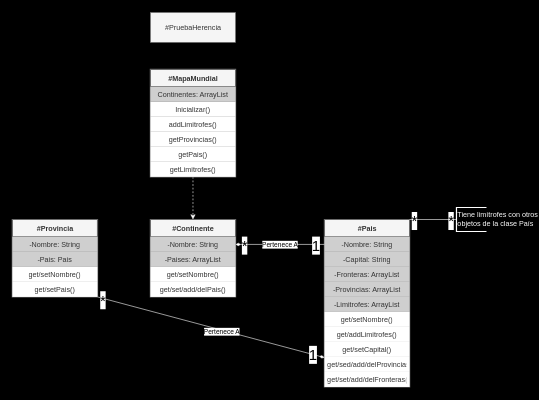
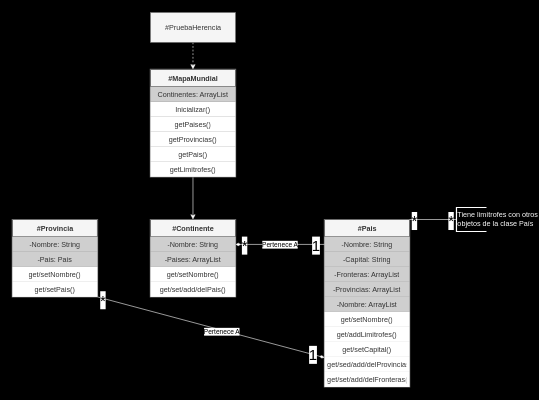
  <mxCell id="0" />
  <mxCell id="1" parent="0" />
+ <mxCell id="2" style="edgeStyle=none;html=1;entryX=0.5;entryY=0;entryDx=0;entryDy=0;dashed=1;strokeColor=#FFFFFF;" parent="1" source="3" target="5" edge="1"><mxGeometry relative="1" as="geometry" /></mxCell>
  <mxCell id="3" value="#PruebaHerencia" style="html=1;fillColor=#f5f5f5;fontColor=#333333;strokeColor=#666666;" parent="1" vertex="1"><mxGeometry x="250" y="20" width="142" height="50" as="geometry" /></mxCell>
- <mxCell id="4" style="edgeStyle=none;html=1;exitX=0.5;exitY=1;exitDx=0;exitDy=0;strokeColor=#FFFFFF;dashed=1;" parent="1" source="5" target="32" edge="1"><mxGeometry relative="1" as="geometry" /></mxCell>
+ <mxCell id="4" style="edgeStyle=none;html=1;exitX=0.5;exitY=1;exitDx=0;exitDy=0;strokeColor=#FFFFFF;" parent="1" source="5" target="32" edge="1"><mxGeometry relative="1" as="geometry" /></mxCell>
  <mxCell id="5" value="#MapaMundial" style="swimlane;fontStyle=1;align=center;verticalAlign=middle;childLayout=stackLayout;horizontal=1;startSize=29;horizontalStack=0;resizeParent=1;resizeParentMax=0;resizeLast=0;collapsible=0;marginBottom=0;html=1;fontFamily=Helvetica;fontSize=12;fontColor=#333333;fillColor=#f5f5f5;strokeColor=#6B6B6B;gradientColor=none;fillStyle=solid;strokeWidth=2;" parent="1" vertex="1"><mxGeometry x="250" y="115" width="142" height="179" as="geometry" /></mxCell>
  <mxCell id="6" value="Continentes: ArrayList" style="text;html=1;align=center;verticalAlign=middle;spacingLeft=4;spacingRight=4;overflow=hidden;rotatable=0;points=[[0,0.5],[1,0.5]];portConstraint=eastwest;fontFamily=Helvetica;fontSize=12;strokeWidth=0;fillStyle=auto;fillColor=#CFCFCF;strokeColor=none;fontColor=#333333;" parent="5" vertex="1"><mxGeometry y="29" width="142" height="25" as="geometry" /></mxCell>
  <mxCell id="7" value="Inicializar()" style="text;html=1;align=center;verticalAlign=middle;spacingLeft=4;spacingRight=4;overflow=hidden;rotatable=0;points=[[0,0.5],[1,0.5]];portConstraint=eastwest;fontFamily=Helvetica;fontSize=12;fillColor=#FFFFFF;fontColor=#333333;strokeColor=none;strokeWidth=0;fillStyle=auto;" parent="5" vertex="1"><mxGeometry y="54" width="142" height="25" as="geometry" /></mxCell>
- <mxCell id="8" value="addLimitrofes()" style="text;html=1;align=center;verticalAlign=middle;spacingLeft=4;spacingRight=4;overflow=hidden;rotatable=0;points=[[0,0.5],[1,0.5]];portConstraint=eastwest;fontFamily=Helvetica;fontSize=12;fillColor=#FFFFFF;fontColor=#333333;strokeColor=none;strokeWidth=0;fillStyle=auto;" parent="5" vertex="1"><mxGeometry y="79" width="142" height="25" as="geometry" /></mxCell>
+ <mxCell id="8" value="getPaises()" style="text;html=1;align=center;verticalAlign=middle;spacingLeft=4;spacingRight=4;overflow=hidden;rotatable=0;points=[[0,0.5],[1,0.5]];portConstraint=eastwest;fontFamily=Helvetica;fontSize=12;fillColor=#FFFFFF;fontColor=#333333;strokeColor=none;strokeWidth=0;fillStyle=auto;" parent="5" vertex="1"><mxGeometry y="79" width="142" height="25" as="geometry" /></mxCell>
  <mxCell id="9" value="getProvincias()" style="text;html=1;align=center;verticalAlign=middle;spacingLeft=4;spacingRight=4;overflow=hidden;rotatable=0;points=[[0,0.5],[1,0.5]];portConstraint=eastwest;fontFamily=Helvetica;fontSize=12;fillColor=#FFFFFF;fontColor=#333333;strokeColor=none;strokeWidth=0;fillStyle=auto;" parent="5" vertex="1"><mxGeometry y="104" width="142" height="25" as="geometry" /></mxCell>
  <mxCell id="10" value="getPais()" style="text;html=1;align=center;verticalAlign=middle;spacingLeft=4;spacingRight=4;overflow=hidden;rotatable=0;points=[[0,0.5],[1,0.5]];portConstraint=eastwest;fontFamily=Helvetica;fontSize=12;fillColor=#FFFFFF;fontColor=#333333;strokeColor=none;strokeWidth=0;fillStyle=auto;" parent="5" vertex="1"><mxGeometry y="129" width="142" height="25" as="geometry" /></mxCell>
  <mxCell id="11" value="getLimitrofes()" style="text;html=1;align=center;verticalAlign=middle;spacingLeft=4;spacingRight=4;overflow=hidden;rotatable=0;points=[[0,0.5],[1,0.5]];portConstraint=eastwest;fontFamily=Helvetica;fontSize=12;fillColor=#FFFFFF;fontColor=#333333;strokeColor=none;strokeWidth=0;fillStyle=auto;" vertex="1" parent="5"><mxGeometry y="154" width="142" height="25" as="geometry" /></mxCell>
  <mxCell id="12" value="#Pais" style="swimlane;fontStyle=1;align=center;verticalAlign=middle;childLayout=stackLayout;horizontal=1;startSize=29;horizontalStack=0;resizeParent=1;resizeParentMax=0;resizeLast=0;collapsible=0;marginBottom=0;html=1;fontFamily=Helvetica;fontSize=12;fontColor=#333333;fillColor=#f5f5f5;strokeColor=#6B6B6B;gradientColor=none;fillStyle=solid;strokeWidth=2;" parent="1" vertex="1"><mxGeometry x="540" y="365" width="142" height="279" as="geometry" /></mxCell>
  <mxCell id="13" value="-Nombre: String" style="text;html=1;align=center;verticalAlign=middle;spacingLeft=4;spacingRight=4;overflow=hidden;rotatable=0;points=[[0,0.5],[1,0.5]];portConstraint=eastwest;fontFamily=Helvetica;fontSize=12;strokeWidth=0;fillStyle=auto;fillColor=#CFCFCF;strokeColor=none;fontColor=#333333;" parent="12" vertex="1"><mxGeometry y="29" width="142" height="25" as="geometry" /></mxCell>
  <mxCell id="14" value="-Capital: String" style="text;html=1;align=center;verticalAlign=middle;spacingLeft=4;spacingRight=4;overflow=hidden;rotatable=0;points=[[0,0.5],[1,0.5]];portConstraint=eastwest;fontFamily=Helvetica;fontSize=12;strokeWidth=0;fillStyle=auto;fillColor=#CFCFCF;strokeColor=none;fontColor=#333333;" parent="12" vertex="1"><mxGeometry y="54" width="142" height="25" as="geometry" /></mxCell>
  <mxCell id="15" value="-Fronteras: ArrayList" style="text;html=1;align=center;verticalAlign=middle;spacingLeft=4;spacingRight=4;overflow=hidden;rotatable=0;points=[[0,0.5],[1,0.5]];portConstraint=eastwest;fontFamily=Helvetica;fontSize=12;strokeWidth=0;fillStyle=auto;fillColor=#CFCFCF;strokeColor=none;fontColor=#333333;" parent="12" vertex="1"><mxGeometry y="79" width="142" height="25" as="geometry" /></mxCell>
  <mxCell id="16" value="-Provincias: ArrayList" style="text;html=1;align=center;verticalAlign=middle;spacingLeft=4;spacingRight=4;overflow=hidden;rotatable=0;points=[[0,0.5],[1,0.5]];portConstraint=eastwest;fontFamily=Helvetica;fontSize=12;strokeWidth=0;fillStyle=auto;fillColor=#CFCFCF;strokeColor=none;fontColor=#333333;" parent="12" vertex="1"><mxGeometry y="104" width="142" height="25" as="geometry" /></mxCell>
- <mxCell id="17" value="-Limitrofes: ArrayList" style="text;html=1;align=center;verticalAlign=middle;spacingLeft=4;spacingRight=4;overflow=hidden;rotatable=0;points=[[0,0.5],[1,0.5]];portConstraint=eastwest;fontFamily=Helvetica;fontSize=12;strokeWidth=0;fillStyle=auto;fillColor=#CFCFCF;strokeColor=none;fontColor=#333333;" parent="12" vertex="1"><mxGeometry y="129" width="142" height="25" as="geometry" /></mxCell>
+ <mxCell id="17" value="-Nombre: ArrayList" style="text;html=1;align=center;verticalAlign=middle;spacingLeft=4;spacingRight=4;overflow=hidden;rotatable=0;points=[[0,0.5],[1,0.5]];portConstraint=eastwest;fontFamily=Helvetica;fontSize=12;strokeWidth=0;fillStyle=auto;fillColor=#CFCFCF;strokeColor=none;fontColor=#333333;" parent="12" vertex="1"><mxGeometry y="129" width="142" height="25" as="geometry" /></mxCell>
  <mxCell id="18" value="get/setNombre()" style="text;html=1;align=center;verticalAlign=middle;spacingLeft=4;spacingRight=4;overflow=hidden;rotatable=0;points=[[0,0.5],[1,0.5]];portConstraint=eastwest;fontFamily=Helvetica;fontSize=12;strokeWidth=0;fillStyle=auto;fillColor=#FFFFFF;strokeColor=none;fontColor=#333333;" parent="12" vertex="1"><mxGeometry y="154" width="142" height="25" as="geometry" /></mxCell>
  <mxCell id="19" value="get/addLimitrofes()" style="text;html=1;align=center;verticalAlign=middle;spacingLeft=4;spacingRight=4;overflow=hidden;rotatable=0;points=[[0,0.5],[1,0.5]];portConstraint=eastwest;fontFamily=Helvetica;fontSize=12;fillColor=#FFFFFF;fontColor=#333333;strokeColor=none;strokeWidth=0;fillStyle=auto;" parent="12" vertex="1"><mxGeometry y="179" width="142" height="25" as="geometry" /></mxCell>
  <mxCell id="20" value="get/setCapital()" style="text;html=1;align=center;verticalAlign=middle;spacingLeft=4;spacingRight=4;overflow=hidden;rotatable=0;points=[[0,0.5],[1,0.5]];portConstraint=eastwest;fontFamily=Helvetica;fontSize=12;fillColor=#FFFFFF;fontColor=#333333;strokeColor=none;strokeWidth=0;fillStyle=auto;" parent="12" vertex="1"><mxGeometry y="204" width="142" height="25" as="geometry" /></mxCell>
  <mxCell id="21" value="get/sed/add/delProvincias()" style="text;html=1;align=center;verticalAlign=middle;spacingLeft=4;spacingRight=4;overflow=hidden;rotatable=0;points=[[0,0.5],[1,0.5]];portConstraint=eastwest;fontFamily=Helvetica;fontSize=12;fillColor=#FFFFFF;fontColor=#333333;strokeColor=none;strokeWidth=0;fillStyle=auto;" parent="12" vertex="1"><mxGeometry y="229" width="142" height="25" as="geometry" /></mxCell>
  <mxCell id="22" value="get/set/add/delFronteras()" style="text;html=1;align=center;verticalAlign=middle;spacingLeft=4;spacingRight=4;overflow=hidden;rotatable=0;points=[[0,0.5],[1,0.5]];portConstraint=eastwest;fontFamily=Helvetica;fontSize=12;fillColor=#FFFFFF;fontColor=#333333;strokeColor=none;strokeWidth=0;fillStyle=auto;" parent="12" vertex="1"><mxGeometry y="254" width="142" height="25" as="geometry" /></mxCell>
  <mxCell id="23" style="edgeStyle=none;html=1;exitX=1;exitY=1;exitDx=0;exitDy=0;endArrow=diamondThin;endFill=1;align=center;strokeColor=#FFFFFF;" edge="1" parent="1" source="27"><mxGeometry relative="1" as="geometry"><mxPoint x="540" y="595" as="targetPoint" /></mxGeometry></mxCell>
  <mxCell id="24" value="Pertenece A" style="edgeLabel;html=1;align=center;verticalAlign=middle;resizable=0;points=[];" vertex="1" connectable="0" parent="23"><mxGeometry x="0.094" y="-2" relative="1" as="geometry"><mxPoint as="offset" /></mxGeometry></mxCell>
  <mxCell id="25" value="*" style="edgeLabel;html=1;align=center;verticalAlign=middle;resizable=0;points=[];fontSize=25;" vertex="1" connectable="0" parent="23"><mxGeometry x="-0.907" relative="1" as="geometry"><mxPoint x="-9" as="offset" /></mxGeometry></mxCell>
  <mxCell id="26" value="1" style="edgeLabel;html=1;align=center;verticalAlign=middle;resizable=0;points=[];fontSize=25;" vertex="1" connectable="0" parent="23"><mxGeometry x="0.897" relative="1" as="geometry"><mxPoint as="offset" /></mxGeometry></mxCell>
  <mxCell id="27" value="#Provincia" style="swimlane;fontStyle=1;align=center;verticalAlign=middle;childLayout=stackLayout;horizontal=1;startSize=29;horizontalStack=0;resizeParent=1;resizeParentMax=0;resizeLast=0;collapsible=0;marginBottom=0;html=1;fontFamily=Helvetica;fontSize=12;fontColor=#333333;fillColor=#f5f5f5;strokeColor=#6B6B6B;gradientColor=none;fillStyle=solid;strokeWidth=2;" parent="1" vertex="1"><mxGeometry x="20" y="365" width="142" height="129" as="geometry" /></mxCell>
  <mxCell id="28" value="-Nombre: String" style="text;html=1;align=center;verticalAlign=middle;spacingLeft=4;spacingRight=4;overflow=hidden;rotatable=0;points=[[0,0.5],[1,0.5]];portConstraint=eastwest;fontFamily=Helvetica;fontSize=12;strokeWidth=0;fillStyle=auto;fillColor=#CFCFCF;strokeColor=none;fontColor=#333333;" parent="27" vertex="1"><mxGeometry y="29" width="142" height="25" as="geometry" /></mxCell>
  <mxCell id="29" value="-Pais: Pais" style="text;html=1;align=center;verticalAlign=middle;spacingLeft=4;spacingRight=4;overflow=hidden;rotatable=0;points=[[0,0.5],[1,0.5]];portConstraint=eastwest;fontFamily=Helvetica;fontSize=12;fillColor=#CFCFCF;fontColor=#333333;strokeColor=none;strokeWidth=0;fillStyle=auto;" parent="27" vertex="1"><mxGeometry y="54" width="142" height="25" as="geometry" /></mxCell>
  <mxCell id="30" value="get/setNombre()" style="text;html=1;align=center;verticalAlign=middle;spacingLeft=4;spacingRight=4;overflow=hidden;rotatable=0;points=[[0,0.5],[1,0.5]];portConstraint=eastwest;fontFamily=Helvetica;fontSize=12;fillColor=#FFFFFF;fontColor=#333333;strokeColor=none;strokeWidth=0;fillStyle=auto;" parent="27" vertex="1"><mxGeometry y="79" width="142" height="25" as="geometry" /></mxCell>
  <mxCell id="31" value="get/setPais()" style="text;html=1;align=center;verticalAlign=middle;spacingLeft=4;spacingRight=4;overflow=hidden;rotatable=0;points=[[0,0.5],[1,0.5]];portConstraint=eastwest;fontFamily=Helvetica;fontSize=12;fillColor=#FFFFFF;fontColor=#333333;strokeColor=none;strokeWidth=0;fillStyle=auto;" parent="27" vertex="1"><mxGeometry y="104" width="142" height="25" as="geometry" /></mxCell>
  <mxCell id="32" value="#Continente" style="swimlane;fontStyle=1;align=center;verticalAlign=middle;childLayout=stackLayout;horizontal=1;startSize=29;horizontalStack=0;resizeParent=1;resizeParentMax=0;resizeLast=0;collapsible=0;marginBottom=0;html=1;fontFamily=Helvetica;fontSize=12;fontColor=#333333;fillColor=#f5f5f5;strokeColor=#6B6B6B;gradientColor=none;fillStyle=solid;strokeWidth=2;" parent="1" vertex="1"><mxGeometry x="250" y="365" width="142" height="129" as="geometry" /></mxCell>
  <mxCell id="33" value="-Nombre: String" style="text;html=1;align=center;verticalAlign=middle;spacingLeft=4;spacingRight=4;overflow=hidden;rotatable=0;points=[[0,0.5],[1,0.5]];portConstraint=eastwest;fontFamily=Helvetica;fontSize=12;strokeWidth=0;fillStyle=auto;fillColor=#CFCFCF;strokeColor=none;fontColor=#333333;" parent="32" vertex="1"><mxGeometry y="29" width="142" height="25" as="geometry" /></mxCell>
  <mxCell id="34" value="-Paises: ArrayList" style="text;html=1;align=center;verticalAlign=middle;spacingLeft=4;spacingRight=4;overflow=hidden;rotatable=0;points=[[0,0.5],[1,0.5]];portConstraint=eastwest;fontFamily=Helvetica;fontSize=12;fillColor=#CFCFCF;fontColor=#333333;strokeColor=none;strokeWidth=0;fillStyle=auto;" parent="32" vertex="1"><mxGeometry y="54" width="142" height="25" as="geometry" /></mxCell>
  <mxCell id="35" value="get/setNombre()" style="text;html=1;align=center;verticalAlign=middle;spacingLeft=4;spacingRight=4;overflow=hidden;rotatable=0;points=[[0,0.5],[1,0.5]];portConstraint=eastwest;fontFamily=Helvetica;fontSize=12;fillColor=#FFFFFF;fontColor=#333333;strokeColor=none;strokeWidth=0;fillStyle=auto;" parent="32" vertex="1"><mxGeometry y="79" width="142" height="25" as="geometry" /></mxCell>
  <mxCell id="36" value="get/set/add/delPais()" style="text;html=1;align=center;verticalAlign=middle;spacingLeft=4;spacingRight=4;overflow=hidden;rotatable=0;points=[[0,0.5],[1,0.5]];portConstraint=eastwest;fontFamily=Helvetica;fontSize=12;fillColor=#FFFFFF;fontColor=#333333;strokeColor=none;strokeWidth=0;fillStyle=auto;" parent="32" vertex="1"><mxGeometry y="104" width="142" height="25" as="geometry" /></mxCell>
  <mxCell id="37" style="edgeStyle=none;html=1;exitX=0;exitY=0.5;exitDx=0;exitDy=0;exitPerimeter=0;entryX=1;entryY=0;entryDx=0;entryDy=0;endArrow=none;endFill=0;strokeColor=#FFFFFF;" edge="1" parent="1" source="40" target="12"><mxGeometry relative="1" as="geometry" /></mxCell>
  <mxCell id="38" value="*" style="edgeLabel;html=1;align=center;verticalAlign=middle;resizable=0;points=[];fontSize=25;" vertex="1" connectable="0" parent="37"><mxGeometry x="0.826" y="1" relative="1" as="geometry"><mxPoint as="offset" /></mxGeometry></mxCell>
  <mxCell id="39" value="*" style="edgeLabel;html=1;align=center;verticalAlign=middle;resizable=0;points=[];fontSize=25;" vertex="1" connectable="0" parent="37"><mxGeometry x="-0.746" y="1" relative="1" as="geometry"><mxPoint as="offset" /></mxGeometry></mxCell>
  <mxCell id="40" value="Tiene limítrofes con otros&lt;br&gt;objetos de la clase País" style="strokeWidth=2;html=1;shape=mxgraph.flowchart.annotation_1;align=left;pointerEvents=1;fontColor=#FFFFFF;strokeColor=#FFFFFF;" vertex="1" parent="1"><mxGeometry x="760" y="345" width="50" height="40" as="geometry" /></mxCell>
  <mxCell id="41" value="Pertenece A" style="edgeStyle=none;html=1;exitX=0;exitY=0.5;exitDx=0;exitDy=0;entryX=1;entryY=0.5;entryDx=0;entryDy=0;endArrow=diamondThin;endFill=1;strokeColor=#FFFFFF;" edge="1" parent="1" source="13" target="33"><mxGeometry relative="1" as="geometry" /></mxCell>
  <mxCell id="42" value="*" style="edgeLabel;html=1;align=center;verticalAlign=middle;resizable=0;points=[];fontSize=25;" vertex="1" connectable="0" parent="41"><mxGeometry x="0.818" y="1" relative="1" as="geometry"><mxPoint x="1" as="offset" /></mxGeometry></mxCell>
  <mxCell id="43" value="1" style="edgeLabel;html=1;align=center;verticalAlign=middle;resizable=0;points=[];fontSize=25;" vertex="1" connectable="0" parent="41"><mxGeometry x="-0.804" y="1" relative="1" as="geometry"><mxPoint as="offset" /></mxGeometry></mxCell>
